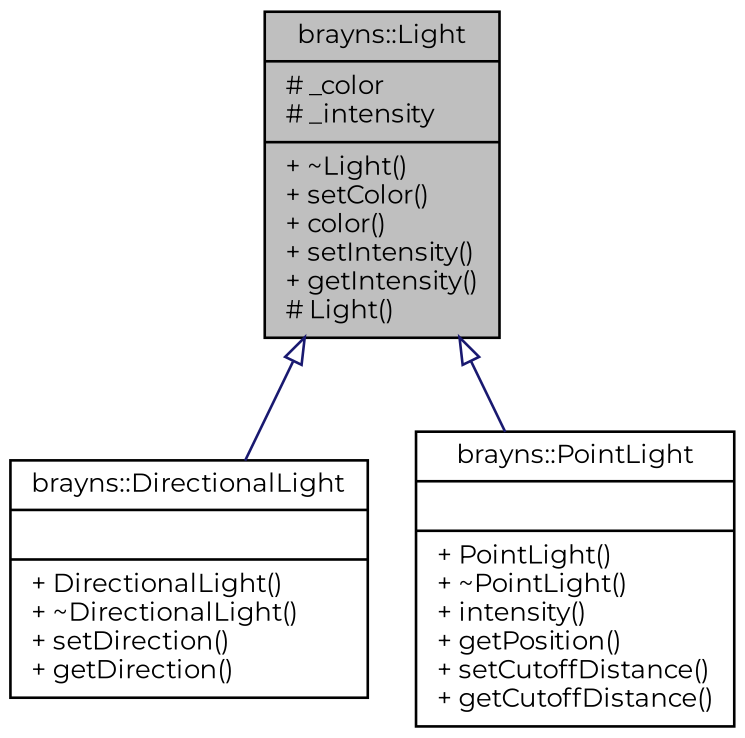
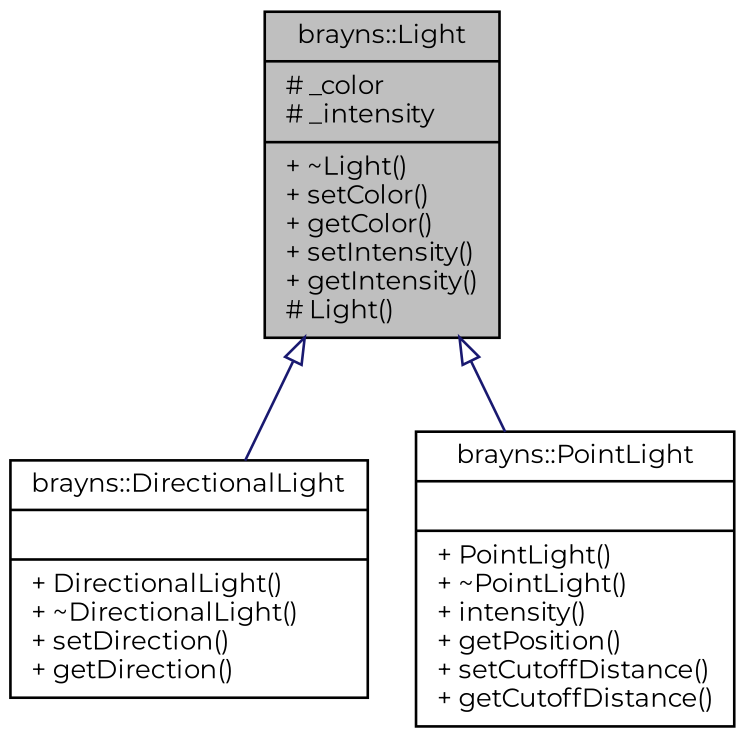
  digraph {
    fontname=Montserrat
    node [color=black fillcolor=white fontname=Montserrat fontsize=10 shape=record style=filled]
    edge [arrowtail=onormal color=midnightblue dir=back fontname=Montserrat fontsize=10 labelfontname=Sans labelfontsize=10 style=solid]
-   n1 [fillcolor=grey75 fontcolor=black height=0.2 label="{brayns::Light\n|# _color\l# _intensity\l|+ ~Light()\l+ setColor()\l+ color()\l+ setIntensity()\l+ getIntensity()\l# Light()\l}" width=0.4]
+   n1 [fillcolor=grey75 fontcolor=black height=0.2 label="{brayns::Light\n|# _color\l# _intensity\l|+ ~Light()\l+ setColor()\l+ getColor()\l+ setIntensity()\l+ getIntensity()\l# Light()\l}" width=0.4]
    n2 [height=0.2 label="{brayns::DirectionalLight\n||+ DirectionalLight()\l+ ~DirectionalLight()\l+ setDirection()\l+ getDirection()\l}" width=0.4]
    n3 [height=0.2 label="{brayns::PointLight\n||+ PointLight()\l+ ~PointLight()\l+ intensity()\l+ getPosition()\l+ setCutoffDistance()\l+ getCutoffDistance()\l}" width=0.4]
    n1 -> n2
    n1 -> n3
  }
